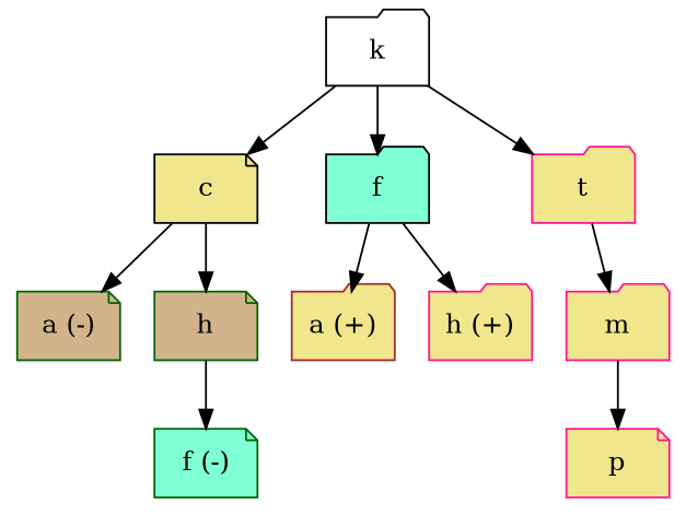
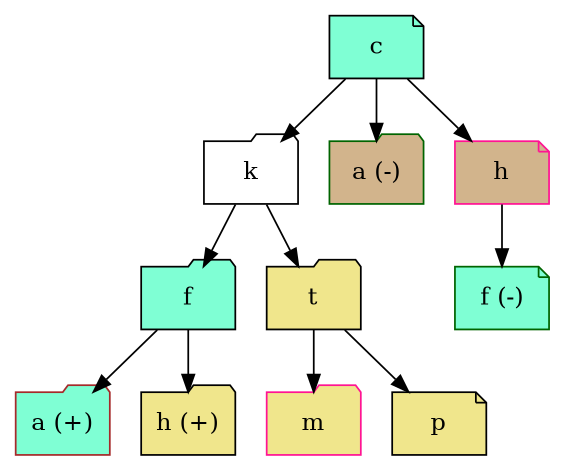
  strict digraph {
    rankdir=TB
    node [color=black fillcolor=khaki shape=folder style=filled]
    n1 [fillcolor=white label=k]
-   n2 [label=c shape=note]
+   n2 [fillcolor=aquamarine label=c shape=note]
    n3 [fillcolor=aquamarine label=f]
-   n4 [color=deeppink label=t]
-   n5 [color=darkgreen fillcolor=tan label="a (-)" shape=note]
-   n6 [color=darkgreen fillcolor=tan label=h shape=note]
-   n7 [color=brown label="a (+)"]
-   n8 [color=deeppink label="h (+)"]
+   n4 [label=t]
+   n5 [color=darkgreen fillcolor=tan label="a (-)"]
+   n6 [color=deeppink fillcolor=tan label=h shape=note]
+   n7 [color=brown fillcolor=aquamarine label="a (+)"]
+   n8 [label="h (+)"]
    n9 [color=deeppink label=m]
    n10 [color=darkgreen fillcolor=aquamarine label="f (-)" shape=note]
-   n11 [color=deeppink label=p shape=note]
-   n1 -> n2
+   n11 [label=p shape=note]
+   n2 -> n1
    n1 -> n3
    n1 -> n4
    n2 -> n5
    n2 -> n6
    n3 -> n7
    n3 -> n8
    n4 -> n9
    n6 -> n10
-   n9 -> n11
+   n4 -> n11
  }
